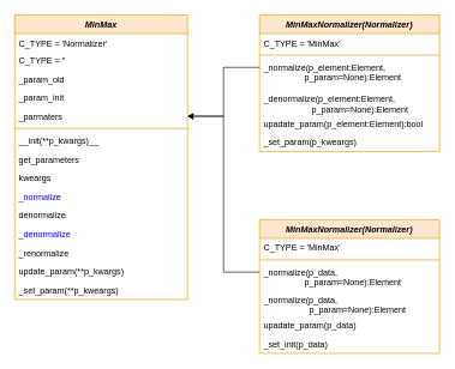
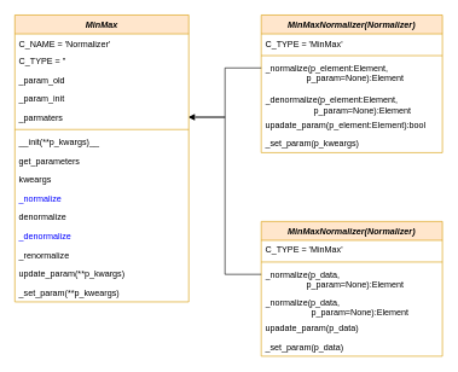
  <mxCell id="0" />
  <mxCell id="1" parent="0" />
  <mxCell id="2" value="MinMax" style="swimlane;fontStyle=3;align=center;verticalAlign=top;childLayout=stackLayout;horizontal=1;startSize=26;horizontalStack=0;resizeParent=1;resizeLast=0;collapsible=1;marginBottom=0;rounded=0;shadow=0;strokeWidth=1;fillColor=#ffe6cc;strokeColor=#d79b00;" parent="1" vertex="1"><mxGeometry x="20" y="20" width="240" height="396" as="geometry"><mxRectangle x="230" y="140" width="160" height="26" as="alternateBounds" /></mxGeometry></mxCell>
- <mxCell id="3" value="C_TYPE = 'Normalizer'" style="text;align=left;verticalAlign=top;spacingLeft=4;spacingRight=4;overflow=hidden;rotatable=0;points=[[0,0.5],[1,0.5]];portConstraint=eastwest;" parent="2" vertex="1"><mxGeometry y="26" width="240" height="24" as="geometry" /></mxCell>
+ <mxCell id="3" value="C_NAME = 'Normalizer'" style="text;align=left;verticalAlign=top;spacingLeft=4;spacingRight=4;overflow=hidden;rotatable=0;points=[[0,0.5],[1,0.5]];portConstraint=eastwest;" parent="2" vertex="1"><mxGeometry y="26" width="240" height="24" as="geometry" /></mxCell>
  <mxCell id="4" value="C_TYPE = ''" style="text;align=left;verticalAlign=top;spacingLeft=4;spacingRight=4;overflow=hidden;rotatable=0;points=[[0,0.5],[1,0.5]];portConstraint=eastwest;rounded=0;shadow=0;html=0;" parent="2" vertex="1"><mxGeometry y="50" width="240" height="26" as="geometry" /></mxCell>
  <mxCell id="5" value="_param_old" style="text;align=left;verticalAlign=top;spacingLeft=4;spacingRight=4;overflow=hidden;rotatable=0;points=[[0,0.5],[1,0.5]];portConstraint=eastwest;rounded=0;shadow=0;html=0;" parent="2" vertex="1"><mxGeometry y="76" width="240" height="26" as="geometry" /></mxCell>
  <mxCell id="6" value="_param_init" style="text;align=left;verticalAlign=top;spacingLeft=4;spacingRight=4;overflow=hidden;rotatable=0;points=[[0,0.5],[1,0.5]];portConstraint=eastwest;rounded=0;shadow=0;html=0;" vertex="1" parent="2"><mxGeometry y="102" width="240" height="26" as="geometry" /></mxCell>
  <mxCell id="7" value="_parmaters" style="text;align=left;verticalAlign=top;spacingLeft=4;spacingRight=4;overflow=hidden;rotatable=0;points=[[0,0.5],[1,0.5]];portConstraint=eastwest;rounded=0;shadow=0;html=0;" vertex="1" parent="2"><mxGeometry y="128" width="240" height="26" as="geometry" /></mxCell>
  <mxCell id="8" value="" style="line;html=1;strokeWidth=1;align=left;verticalAlign=middle;spacingTop=-1;spacingLeft=3;spacingRight=3;rotatable=0;labelPosition=right;points=[];portConstraint=eastwest;fillColor=#ffe6cc;strokeColor=#d79b00;" parent="2" vertex="1"><mxGeometry y="154" width="240" height="8" as="geometry" /></mxCell>
  <mxCell id="9" value="__init(**p_kwargs)__" style="text;align=left;verticalAlign=top;spacingLeft=4;spacingRight=4;overflow=hidden;rotatable=0;points=[[0,0.5],[1,0.5]];portConstraint=eastwest;" parent="2" vertex="1"><mxGeometry y="162" width="240" height="26" as="geometry" /></mxCell>
  <mxCell id="10" value="get_parameters" style="text;align=left;verticalAlign=top;spacingLeft=4;spacingRight=4;overflow=hidden;rotatable=0;points=[[0,0.5],[1,0.5]];portConstraint=eastwest;" parent="2" vertex="1"><mxGeometry y="188" width="240" height="26" as="geometry" /></mxCell>
  <mxCell id="11" value="kweargs" style="text;align=left;verticalAlign=top;spacingLeft=4;spacingRight=4;overflow=hidden;rotatable=0;points=[[0,0.5],[1,0.5]];portConstraint=eastwest;" parent="2" vertex="1"><mxGeometry y="214" width="240" height="26" as="geometry" /></mxCell>
  <mxCell id="12" value="_normalize" style="text;align=left;verticalAlign=top;spacingLeft=4;spacingRight=4;overflow=hidden;rotatable=0;points=[[0,0.5],[1,0.5]];portConstraint=eastwest;fontColor=#0000FF;" parent="2" vertex="1"><mxGeometry y="240" width="240" height="26" as="geometry" /></mxCell>
  <mxCell id="13" value="denormalize" style="text;align=left;verticalAlign=top;spacingLeft=4;spacingRight=4;overflow=hidden;rotatable=0;points=[[0,0.5],[1,0.5]];portConstraint=eastwest;" parent="2" vertex="1"><mxGeometry y="266" width="240" height="26" as="geometry" /></mxCell>
  <mxCell id="14" value="_denormalize" style="text;align=left;verticalAlign=top;spacingLeft=4;spacingRight=4;overflow=hidden;rotatable=0;points=[[0,0.5],[1,0.5]];portConstraint=eastwest;fontColor=#0000FF;" parent="2" vertex="1"><mxGeometry y="292" width="240" height="26" as="geometry" /></mxCell>
  <mxCell id="15" value="_renormalize" style="text;align=left;verticalAlign=top;spacingLeft=4;spacingRight=4;overflow=hidden;rotatable=0;points=[[0,0.5],[1,0.5]];portConstraint=eastwest;fontColor=#000000;" vertex="1" parent="2"><mxGeometry y="318" width="240" height="26" as="geometry" /></mxCell>
  <mxCell id="16" value="update_param(**p_kwargs)" style="text;align=left;verticalAlign=top;spacingLeft=4;spacingRight=4;overflow=hidden;rotatable=0;points=[[0,0.5],[1,0.5]];portConstraint=eastwest;fontColor=#000000;" vertex="1" parent="2"><mxGeometry y="344" width="240" height="26" as="geometry" /></mxCell>
  <mxCell id="17" value="_set_param(**p_kweargs)" style="text;align=left;verticalAlign=top;spacingLeft=4;spacingRight=4;overflow=hidden;rotatable=0;points=[[0,0.5],[1,0.5]];portConstraint=eastwest;fontColor=#000000;" vertex="1" parent="2"><mxGeometry y="370" width="240" height="26" as="geometry" /></mxCell>
  <mxCell id="18" value="MinMaxNormalizer(Normalizer)" style="swimlane;fontStyle=3;align=center;verticalAlign=top;childLayout=stackLayout;horizontal=1;startSize=26;horizontalStack=0;resizeParent=1;resizeLast=0;collapsible=1;marginBottom=0;rounded=0;shadow=0;strokeWidth=1;fillColor=#ffe6cc;strokeColor=#d79b00;" parent="1" vertex="1"><mxGeometry x="360" y="20" width="250" height="190" as="geometry"><mxRectangle x="230" y="140" width="160" height="26" as="alternateBounds" /></mxGeometry></mxCell>
  <mxCell id="19" value="C_TYPE = 'MinMax'" style="text;align=left;verticalAlign=top;spacingLeft=4;spacingRight=4;overflow=hidden;rotatable=0;points=[[0,0.5],[1,0.5]];portConstraint=eastwest;rounded=0;shadow=0;html=0;" parent="18" vertex="1"><mxGeometry y="26" width="250" height="26" as="geometry" /></mxCell>
  <mxCell id="20" value="" style="line;html=1;strokeWidth=1;align=left;verticalAlign=middle;spacingTop=-1;spacingLeft=3;spacingRight=3;rotatable=0;labelPosition=right;points=[];portConstraint=eastwest;fillColor=#ffe6cc;strokeColor=#d79b00;" parent="18" vertex="1"><mxGeometry y="52" width="250" height="8" as="geometry" /></mxCell>
  <mxCell id="21" value="_normalize(p_element:Element,                                      p_param=None):Element" style="text;align=left;verticalAlign=top;spacingLeft=4;spacingRight=4;overflow=hidden;rotatable=0;points=[[0,0.5],[1,0.5]];portConstraint=eastwest;fontColor=#000000;whiteSpace=wrap;" parent="18" vertex="1"><mxGeometry y="60" width="250" height="44" as="geometry" /></mxCell>
  <mxCell id="22" value="_denormalize(p_element:Element,                                    p_param=None):Element" style="text;align=left;verticalAlign=top;spacingLeft=4;spacingRight=4;overflow=hidden;rotatable=0;points=[[0,0.5],[1,0.5]];portConstraint=eastwest;fontColor=#000000;whiteSpace=wrap;" vertex="1" parent="18"><mxGeometry y="104" width="250" height="34" as="geometry" /></mxCell>
  <mxCell id="23" value="upadate_param(p_element:Element):bool" style="text;align=left;verticalAlign=top;spacingLeft=4;spacingRight=4;overflow=hidden;rotatable=0;points=[[0,0.5],[1,0.5]];portConstraint=eastwest;fontColor=#000000;" vertex="1" parent="18"><mxGeometry y="138" width="250" height="26" as="geometry" /></mxCell>
  <mxCell id="24" value="_set_param(p_kweargs)" style="text;align=left;verticalAlign=top;spacingLeft=4;spacingRight=4;overflow=hidden;rotatable=0;points=[[0,0.5],[1,0.5]];portConstraint=eastwest;fontColor=#000000;" vertex="1" parent="18"><mxGeometry y="164" width="250" height="26" as="geometry" /></mxCell>
  <mxCell id="25" value="" style="edgeStyle=orthogonalEdgeStyle;rounded=0;orthogonalLoop=1;jettySize=auto;html=1;fontColor=#000000;" edge="1" parent="1" target="7"><mxGeometry relative="1" as="geometry"><mxPoint x="360" y="93" as="sourcePoint" /><Array as="points"><mxPoint x="310" y="93" /><mxPoint x="310" y="161" /></Array></mxGeometry></mxCell>
  <mxCell id="26" value="MinMaxNormalizer(Normalizer)" style="swimlane;fontStyle=3;align=center;verticalAlign=top;childLayout=stackLayout;horizontal=1;startSize=26;horizontalStack=0;resizeParent=1;resizeLast=0;collapsible=1;marginBottom=0;rounded=0;shadow=0;strokeWidth=1;fillColor=#ffe6cc;strokeColor=#d79b00;" vertex="1" parent="1"><mxGeometry x="360" y="305" width="250" height="186" as="geometry"><mxRectangle x="230" y="140" width="160" height="26" as="alternateBounds" /></mxGeometry></mxCell>
  <mxCell id="27" value="C_TYPE = 'MinMax'" style="text;align=left;verticalAlign=top;spacingLeft=4;spacingRight=4;overflow=hidden;rotatable=0;points=[[0,0.5],[1,0.5]];portConstraint=eastwest;rounded=0;shadow=0;html=0;" vertex="1" parent="26"><mxGeometry y="26" width="250" height="26" as="geometry" /></mxCell>
  <mxCell id="28" value="" style="line;html=1;strokeWidth=1;align=left;verticalAlign=middle;spacingTop=-1;spacingLeft=3;spacingRight=3;rotatable=0;labelPosition=right;points=[];portConstraint=eastwest;fillColor=#ffe6cc;strokeColor=#d79b00;" vertex="1" parent="26"><mxGeometry y="52" width="250" height="8" as="geometry" /></mxCell>
  <mxCell id="29" value="_normalize(p_data,                                                           p_param=None):Element" style="text;align=left;verticalAlign=top;spacingLeft=4;spacingRight=4;overflow=hidden;rotatable=0;points=[[0,0.5],[1,0.5]];portConstraint=eastwest;fontColor=#000000;whiteSpace=wrap;" vertex="1" parent="26"><mxGeometry y="60" width="250" height="38" as="geometry" /></mxCell>
  <mxCell id="30" value="_normalize(p_data,                                                      p_param=None):Element" style="text;align=left;verticalAlign=top;spacingLeft=4;spacingRight=4;overflow=hidden;rotatable=0;points=[[0,0.5],[1,0.5]];portConstraint=eastwest;fontColor=#000000;whiteSpace=wrap;" vertex="1" parent="26"><mxGeometry y="98" width="250" height="36" as="geometry" /></mxCell>
  <mxCell id="31" value="upadate_param(p_data)" style="text;align=left;verticalAlign=top;spacingLeft=4;spacingRight=4;overflow=hidden;rotatable=0;points=[[0,0.5],[1,0.5]];portConstraint=eastwest;fontColor=#000000;" vertex="1" parent="26"><mxGeometry y="134" width="250" height="26" as="geometry" /></mxCell>
- <mxCell id="32" value="_set_init(p_data)" style="text;align=left;verticalAlign=top;spacingLeft=4;spacingRight=4;overflow=hidden;rotatable=0;points=[[0,0.5],[1,0.5]];portConstraint=eastwest;fontColor=#000000;" vertex="1" parent="26"><mxGeometry y="160" width="250" height="26" as="geometry" /></mxCell>
+ <mxCell id="32" value="_set_param(p_data)" style="text;align=left;verticalAlign=top;spacingLeft=4;spacingRight=4;overflow=hidden;rotatable=0;points=[[0,0.5],[1,0.5]];portConstraint=eastwest;fontColor=#000000;" vertex="1" parent="26"><mxGeometry y="160" width="250" height="26" as="geometry" /></mxCell>
  <mxCell id="33" value="" style="edgeStyle=orthogonalEdgeStyle;rounded=0;orthogonalLoop=1;jettySize=auto;html=1;fontColor=#000000;entryX=1;entryY=0.5;entryDx=0;entryDy=0;" edge="1" parent="1" target="7"><mxGeometry relative="1" as="geometry"><mxPoint x="360" y="378" as="sourcePoint" /><Array as="points"><mxPoint x="310" y="378" /><mxPoint x="310" y="161" /></Array></mxGeometry></mxCell>
